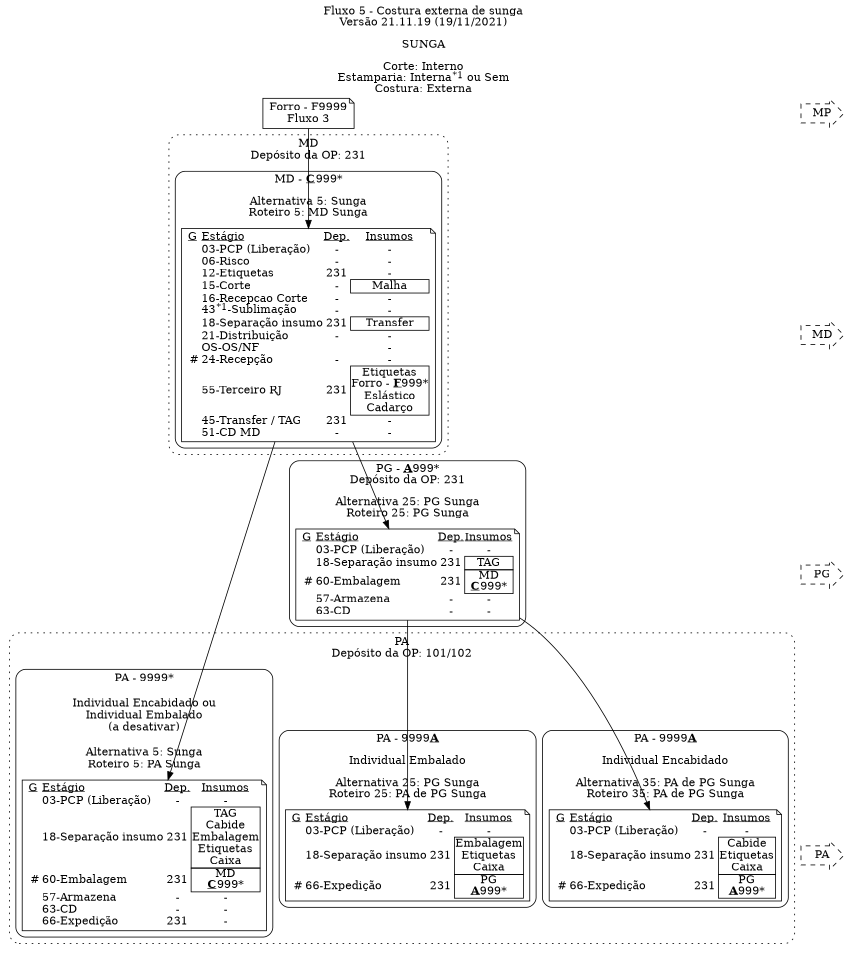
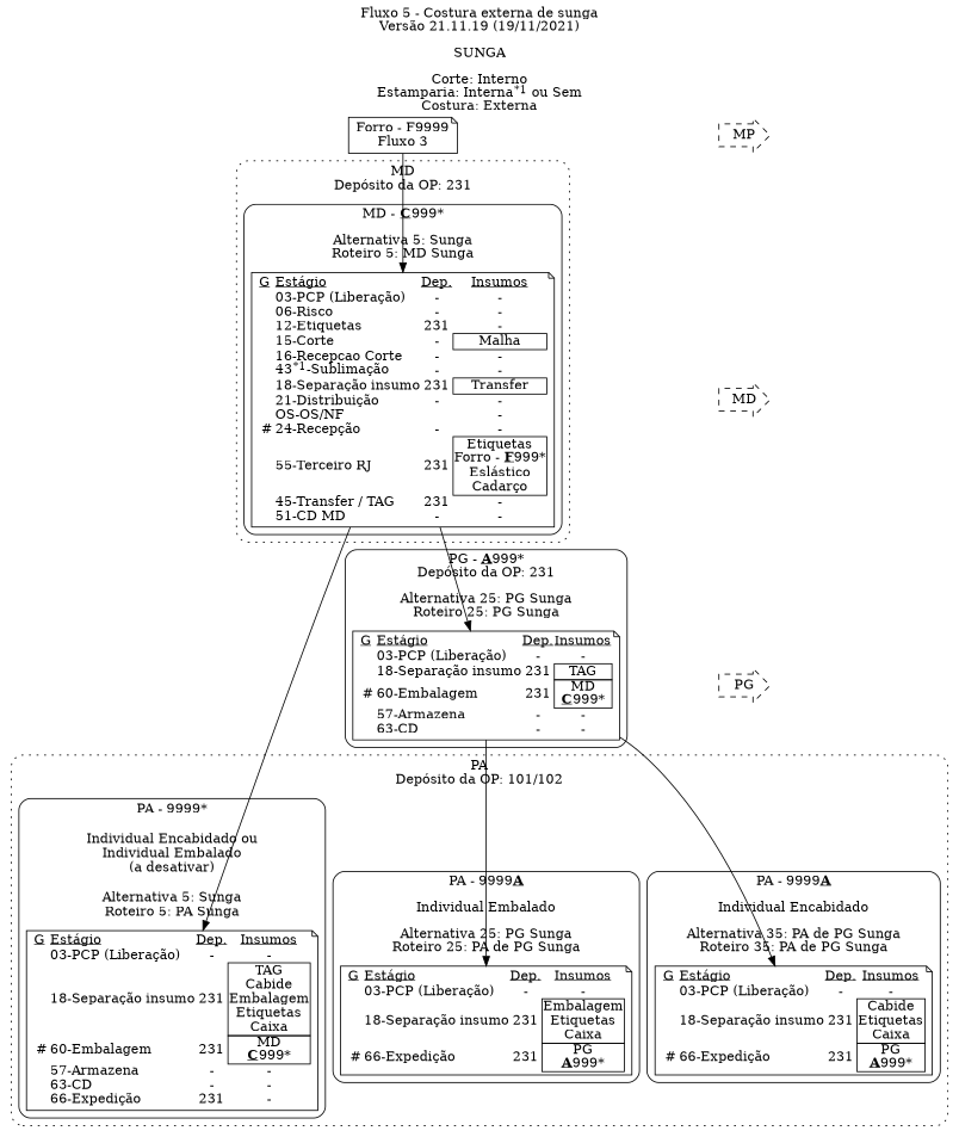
  digraph {
    compound=true
    label=<Fluxo 5 - Costura externa de sunga<br     />Versão 21.11.19 (19/11/2021)<br     /><br     />SUNGA<br     /><br     />Corte: Interno<br     />Estamparia: Interna<sup>*1</sup> ou Sem<br     />Costura: Externa>
    labelloc=t
    newrank=true
    rankdir=TB
    node [shape=note]
    n1 [label=<           <table BORDER="0" CELLPADDING="0" CELLSPACING="0">           <tr cellpadding="0"><td><u>G</u> </td><td align="left"><u>Estágio</u></td><td><u>Dep.</u></td><td><u>Insumos</u></td></tr>             <tr><td></td><td align="left">03-PCP (Liberação)</td><td>-</td><td>-</td></tr>             <tr><td></td><td align="left">18-Separação insumo</td><td>231</td><td><table BORDER="1" CELLPADDING="0" CELLSPACING="0"><tr><td BORDER="0">TAG</td></tr><tr><td BORDER="0">Cabide</td></tr><tr><td BORDER="0">Embalagem</td></tr><tr><td BORDER="0">Etiquetas</td></tr><tr><td BORDER="0">Caixa</td></tr></table></td></tr>             <tr><td>#</td><td align="left">60-Embalagem</td><td>231</td><td><table BORDER="1" CELLPADDING="0" CELLSPACING="0"><tr><td BORDER="0">MD<br /><b><u>C</u></b>999*</td></tr></table></td></tr>             <tr><td></td><td align="left">57-Armazena</td><td>-</td><td>-</td></tr>             <tr><td></td><td align="left">63-CD</td><td>-</td><td>-</td></tr>             <tr><td></td><td align="left">66-Expedição</td><td>231</td><td>-</td></tr>           </table>           >]
    n2 [label=<           <table BORDER="0" CELLPADDING="0" CELLSPACING="0">           <tr cellpadding="0"><td><u>G</u> </td><td align="left"><u>Estágio</u></td><td><u>Dep.</u></td><td><u>Insumos</u></td></tr>             <tr><td></td><td align="left">03-PCP (Liberação)</td><td>-</td><td>-</td></tr>             <tr><td></td><td align="left">18-Separação insumo</td><td>231</td><td><table BORDER="1" CELLPADDING="0" CELLSPACING="0"><tr><td BORDER="0">Embalagem</td></tr><tr><td BORDER="0">Etiquetas</td></tr><tr><td BORDER="0">Caixa</td></tr></table></td></tr>             <tr><td>#</td><td align="left">66-Expedição</td><td>231</td><td><table BORDER="1" CELLPADDING="0" CELLSPACING="0"><tr><td BORDER="0">PG<br /><b><u>A</u></b>999*</td></tr></table></td></tr>           </table>           >]
    n3 [label=<           <table BORDER="0" CELLPADDING="0" CELLSPACING="0">           <tr cellpadding="0"><td><u>G</u> </td><td align="left"><u>Estágio</u></td><td><u>Dep.</u></td><td><u>Insumos</u></td></tr>             <tr><td></td><td align="left">03-PCP (Liberação)</td><td>-</td><td>-</td></tr>             <tr><td></td><td align="left">18-Separação insumo</td><td>231</td><td><table BORDER="1" CELLPADDING="0" CELLSPACING="0"><tr><td BORDER="0">Cabide</td></tr><tr><td BORDER="0">Etiquetas</td></tr><tr><td BORDER="0">Caixa</td></tr></table></td></tr>             <tr><td>#</td><td align="left">66-Expedição</td><td>231</td><td><table BORDER="1" CELLPADDING="0" CELLSPACING="0"><tr><td BORDER="0">PG<br /><b><u>A</u></b>999*</td></tr></table></td></tr>           </table>           >]
    n4 [label=<           <table BORDER="0" CELLPADDING="0" CELLSPACING="0">           <tr cellpadding="0"><td><u>G</u> </td><td align="left"><u>Estágio</u></td><td><u>Dep.</u></td><td><u>Insumos</u></td></tr>             <tr><td></td><td align="left">03-PCP (Liberação)</td><td>-</td><td>-</td></tr>             <tr><td></td><td align="left">06-Risco</td><td>-</td><td>-</td></tr>             <tr><td></td><td align="left">12-Etiquetas</td><td>231</td><td>-</td></tr>             <tr><td></td><td align="left">15-Corte</td><td>-</td><td><table BORDER="1" CELLPADDING="0" CELLSPACING="0"><tr><td BORDER="0">Malha</td></tr></table></td></tr>             <tr><td></td><td align="left">16-Recepcao Corte</td><td>-</td><td>-</td></tr>             <tr><td></td><td align="left">43<sup>*1</sup>-Sublimação</td><td>-</td><td>-</td></tr>             <tr><td></td><td align="left">18-Separação insumo</td><td>231</td><td><table BORDER="1" CELLPADDING="0" CELLSPACING="0"><tr><td BORDER="0">Transfer</td></tr></table></td></tr>             <tr><td></td><td align="left">21-Distribuição</td><td>-</td><td>-</td></tr>             <tr><td></td><td align="left">OS-OS/NF</td><td></td><td>-</td></tr>             <tr><td>#</td><td align="left">24-Recepção</td><td>-</td><td>-</td></tr>             <tr><td></td><td align="left">55-Terceiro RJ</td><td>231</td><td><table BORDER="1" CELLPADDING="0" CELLSPACING="0"><tr><td BORDER="0">Etiquetas</td></tr><tr><td BORDER="0">Forro - <b><u>F</u></b>999*</td></tr><tr><td BORDER="0">Eslástico</td></tr><tr><td BORDER="0">Cadarço</td></tr></table></td></tr>             <tr><td></td><td align="left">45-Transfer / TAG</td><td>231</td><td>-</td></tr>             <tr><td></td><td align="left">51-CD MD</td><td>-</td><td>-</td></tr>           </table>           >]
    n5 [label=<         <table BORDER="0" CELLPADDING="0" CELLSPACING="0">         <tr cellpadding="0"><td><u>G</u> </td><td align="left"><u>Estágio</u></td><td><u>Dep.</u></td><td><u>Insumos</u></td></tr>           <tr><td></td><td align="left">03-PCP (Liberação)</td><td>-</td><td>-</td></tr>           <tr><td></td><td align="left">18-Separação insumo</td><td>231</td><td><table BORDER="1" CELLPADDING="0" CELLSPACING="0"><tr><td BORDER="0">TAG</td></tr></table></td></tr>           <tr><td>#</td><td align="left">60-Embalagem</td><td>231</td><td><table BORDER="1" CELLPADDING="0" CELLSPACING="0"><tr><td BORDER="0">MD<br /><b><u>C</u></b>999*</td></tr></table></td></tr>           <tr><td></td><td align="left">57-Armazena</td><td>-</td><td>-</td></tr>           <tr><td></td><td align="left">63-CD</td><td>-</td><td>-</td></tr>         </table>         >]
    n6 [label=<Forro - F9999<br         />Fluxo 3>]
    n7 [label=MP shape=rarrow style=dashed]
    n8 [label=MD shape=rarrow style=dashed]
    n9 [label=PG shape=rarrow style=dashed]
-   n10 [label=PA shape=rarrow style=dashed]
    subgraph sub_1 {
      n6
      subgraph cluster_2 {
        label=<PA<br         />Depósito da OP: 101/102>
        style="dotted, rounded"
        subgraph cluster_3 {
          label=<PA - 9999*<br           /><br           />Individual Encabidado ou<br           />Individual Embalado<br           />(a desativar)<br           /><br           />Alternativa 5: Sunga<br           />Roteiro 5: PA Sunga>
          style=rounded
          n1
        }
        subgraph cluster_4 {
          label=<PA - 9999<b><u>A</u></b><br           /><br           />Individual Embalado<br           /><br           />Alternativa 25: PG Sunga<br           />Roteiro 25: PA de PG Sunga>
          style=rounded
          n2
        }
        subgraph cluster_5 {
          label=<PA - 9999<b><u>A</u></b><br           /><br           />Individual Encabidado<br           /><br           />Alternativa 35: PA de PG Sunga<br           />Roteiro 35: PA de PG Sunga>
          style=rounded
          n3
        }
      }
      subgraph cluster_6 {
        label=<MD<br         />Depósito da OP: 231>
        style="dotted, rounded"
        subgraph cluster_7 {
          label=<MD - <b><u>C</u></b>999*<br           /><br           />Alternativa 5: Sunga<br           />Roteiro 5: MD Sunga>
          style=rounded
          n4
        }
      }
      subgraph cluster_8 {
        label=<PG - <b><u>A</u></b>999*<br         />Depósito da OP: 231<br         /><br         />Alternativa 25: PG Sunga<br         />Roteiro 25: PG Sunga>
        style=rounded
        n5
      }
    }
    subgraph sub_9 {
      rank=same
      n4
      n8
    }
    subgraph sub_10 {
      rank=same
      n6
      n7
    }
    subgraph sub_11 {
      rank=same
      n5
      n9
    }
    subgraph sub_12 {
      rank=same
      n1
      n2
      n3
-     n10
    }
    n4 -> n1
    n4 -> n5
    n5 -> n2
    n5 -> n3
    n6 -> n4
    n7 -> n8 [style=invis]
    n8 -> n9 [style=invis]
-   n9 -> n10 [style=invis]
  }
